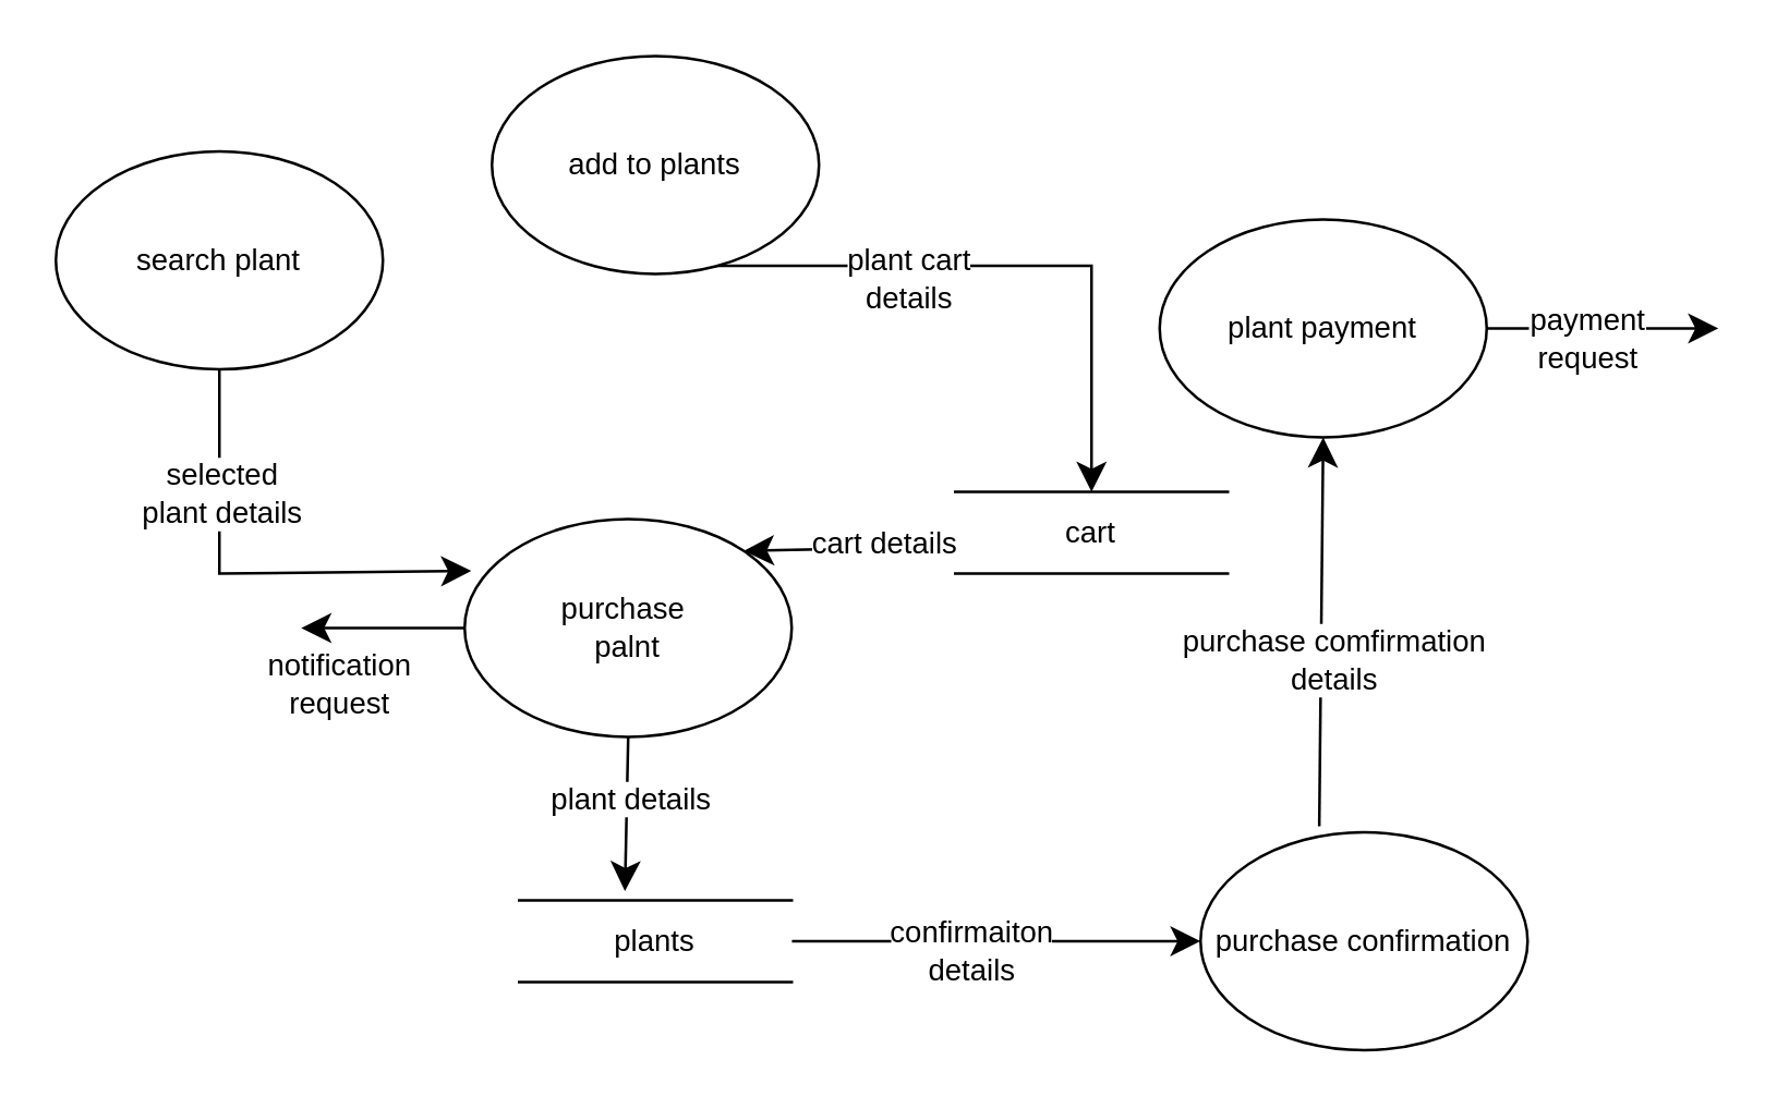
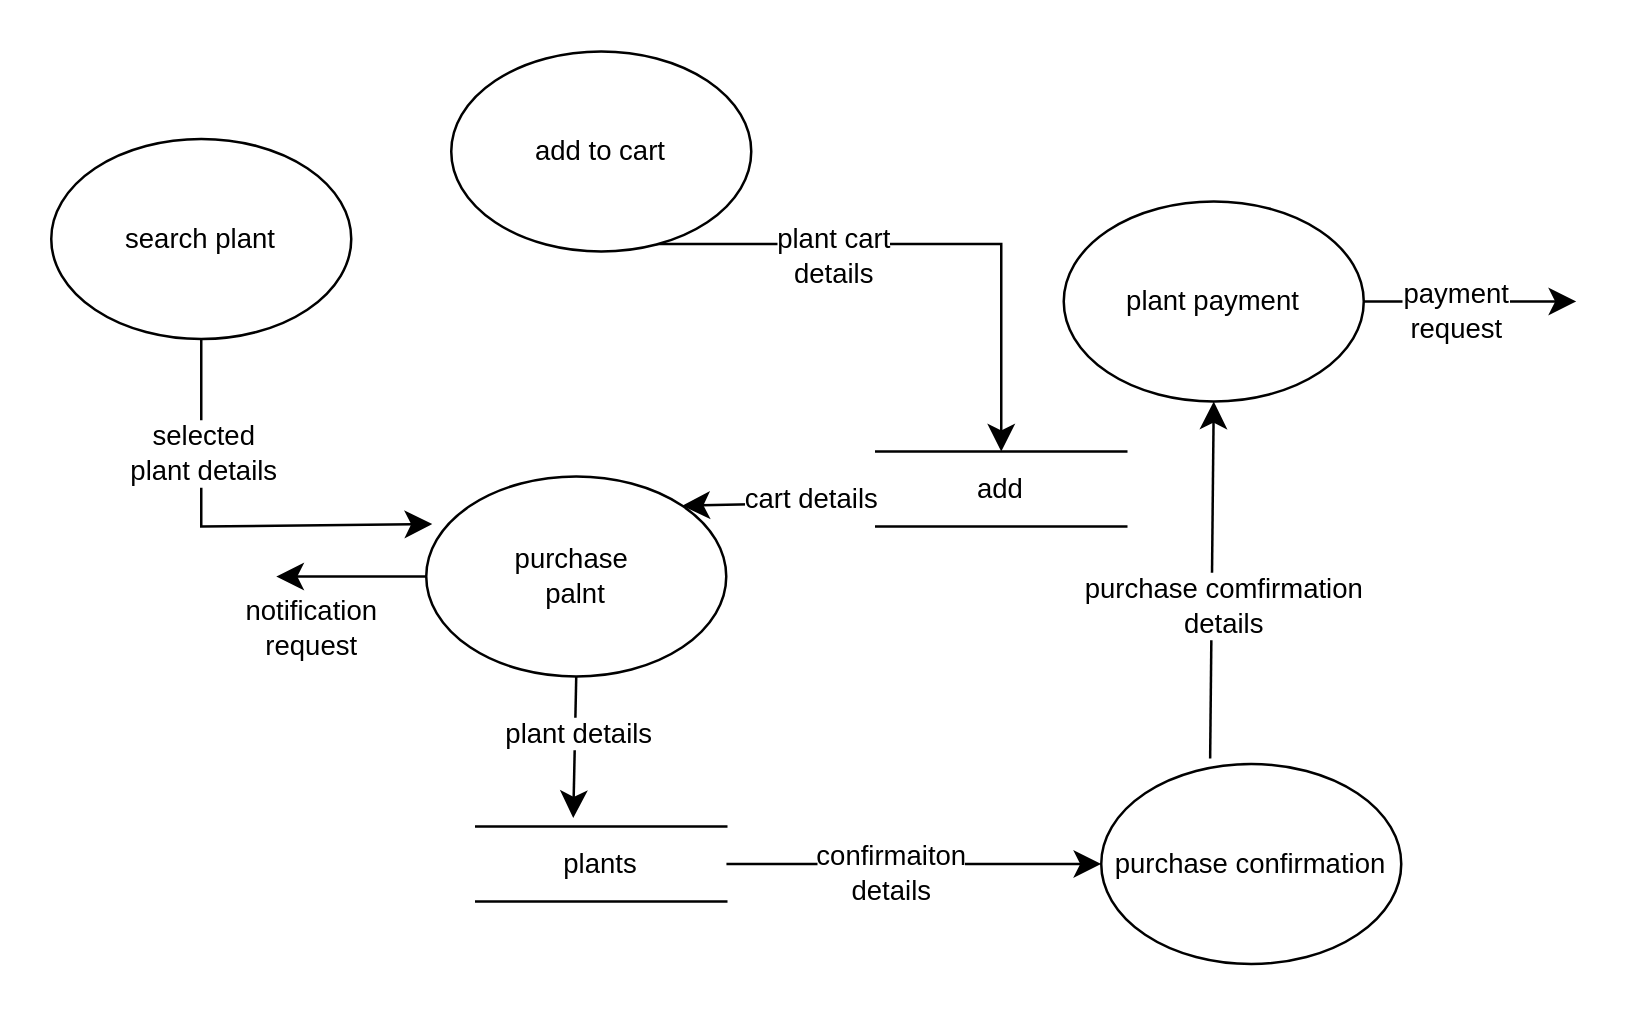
  <mxCell id="0" />
  <mxCell id="1" parent="0" />
  <mxCell id="2" value="purchase confirmation" style="ellipse;whiteSpace=wrap;html=1;fontSize=11;" vertex="1" parent="1"><mxGeometry x="440" y="305" width="120" height="80" as="geometry" /></mxCell>
  <mxCell id="3" style="edgeStyle=none;curved=0;rounded=0;orthogonalLoop=1;jettySize=auto;html=1;exitX=0.643;exitY=0.963;exitDx=0;exitDy=0;fontSize=11;startSize=8;endSize=8;exitPerimeter=0;" edge="1" parent="1" source="5" target="20"><mxGeometry relative="1" as="geometry"><mxPoint x="260" y="10" as="targetPoint" /><Array as="points"><mxPoint x="400" y="97" /></Array></mxGeometry></mxCell>
  <mxCell id="4" value="plant cart &lt;br style=&quot;font-size: 11px;&quot;&gt;details" style="edgeLabel;html=1;align=center;verticalAlign=middle;resizable=0;points=[];fontSize=11;" vertex="1" connectable="0" parent="3"><mxGeometry x="-0.335" y="-4" relative="1" as="geometry"><mxPoint as="offset" /></mxGeometry></mxCell>
- <mxCell id="5" value="add to plants" style="ellipse;whiteSpace=wrap;html=1;fontSize=11;" vertex="1" parent="1"><mxGeometry x="180" y="20" width="120" height="80" as="geometry" /></mxCell>
+ <mxCell id="5" value="add to cart" style="ellipse;whiteSpace=wrap;html=1;fontSize=11;" vertex="1" parent="1"><mxGeometry x="180" y="20" width="120" height="80" as="geometry" /></mxCell>
  <mxCell id="6" style="edgeStyle=none;curved=0;rounded=0;orthogonalLoop=1;jettySize=auto;html=1;exitX=0.5;exitY=1;exitDx=0;exitDy=0;fontSize=11;startSize=8;endSize=8;entryX=0.02;entryY=0.238;entryDx=0;entryDy=0;entryPerimeter=0;" edge="1" parent="1" source="8" target="15"><mxGeometry relative="1" as="geometry"><mxPoint x="180" y="160" as="targetPoint" /><Array as="points"><mxPoint x="80" y="210" /></Array></mxGeometry></mxCell>
  <mxCell id="7" value="selected&lt;br style=&quot;font-size: 11px;&quot;&gt;plant details" style="edgeLabel;html=1;align=center;verticalAlign=middle;resizable=0;points=[];fontSize=11;" vertex="1" connectable="0" parent="6"><mxGeometry x="-0.466" relative="1" as="geometry"><mxPoint as="offset" /></mxGeometry></mxCell>
  <mxCell id="8" value="search plant" style="ellipse;whiteSpace=wrap;html=1;fontSize=11;" vertex="1" parent="1"><mxGeometry x="20" y="55" width="120" height="80" as="geometry" /></mxCell>
  <mxCell id="9" style="edgeStyle=none;curved=1;rounded=0;orthogonalLoop=1;jettySize=auto;html=1;exitX=1;exitY=0.5;exitDx=0;exitDy=0;fontSize=11;startSize=8;endSize=8;" edge="1" parent="1" source="16" target="2"><mxGeometry relative="1" as="geometry" /></mxCell>
  <mxCell id="10" value="confirmaiton&lt;br style=&quot;font-size: 11px;&quot;&gt;details" style="edgeLabel;html=1;align=center;verticalAlign=middle;resizable=0;points=[];fontSize=11;" vertex="1" connectable="0" parent="9"><mxGeometry x="-0.139" y="-3" relative="1" as="geometry"><mxPoint as="offset" /></mxGeometry></mxCell>
  <mxCell id="11" style="edgeStyle=none;curved=1;rounded=0;orthogonalLoop=1;jettySize=auto;html=1;exitX=0;exitY=0.5;exitDx=0;exitDy=0;fontSize=11;startSize=8;endSize=8;" edge="1" parent="1" source="15"><mxGeometry relative="1" as="geometry"><mxPoint x="110" y="230" as="targetPoint" /></mxGeometry></mxCell>
  <mxCell id="12" value="notification&lt;br style=&quot;font-size: 11px;&quot;&gt;request" style="edgeLabel;html=1;align=center;verticalAlign=middle;resizable=0;points=[];fontSize=11;" vertex="1" connectable="0" parent="11"><mxGeometry x="0.245" relative="1" as="geometry"><mxPoint x="-10" y="20" as="offset" /></mxGeometry></mxCell>
  <mxCell id="13" style="edgeStyle=none;curved=1;rounded=0;orthogonalLoop=1;jettySize=auto;html=1;exitX=0.5;exitY=1;exitDx=0;exitDy=0;entryX=0.388;entryY=-0.113;entryDx=0;entryDy=0;fontSize=11;startSize=8;endSize=8;entryPerimeter=0;" edge="1" parent="1" source="15" target="16"><mxGeometry relative="1" as="geometry" /></mxCell>
  <mxCell id="14" value="plant details" style="edgeLabel;html=1;align=center;verticalAlign=middle;resizable=0;points=[];fontSize=11;" vertex="1" connectable="0" parent="13"><mxGeometry x="-0.226" y="1" relative="1" as="geometry"><mxPoint as="offset" /></mxGeometry></mxCell>
  <mxCell id="15" value="purchase&amp;nbsp;&lt;br style=&quot;font-size: 11px;&quot;&gt;palnt" style="ellipse;whiteSpace=wrap;html=1;fontSize=11;" vertex="1" parent="1"><mxGeometry x="170" y="190" width="120" height="80" as="geometry" /></mxCell>
  <mxCell id="16" value="plants" style="html=1;dashed=0;whiteSpace=wrap;shape=partialRectangle;right=0;left=0;fontSize=11;" vertex="1" parent="1"><mxGeometry x="190" y="330" width="100" height="30" as="geometry" /></mxCell>
  <mxCell id="17" style="edgeStyle=none;curved=1;rounded=0;orthogonalLoop=1;jettySize=auto;html=1;exitX=1;exitY=0.5;exitDx=0;exitDy=0;fontSize=11;startSize=8;endSize=8;" edge="1" parent="1" source="19"><mxGeometry relative="1" as="geometry"><mxPoint x="630" y="120" as="targetPoint" /></mxGeometry></mxCell>
  <mxCell id="18" value="payment&lt;br style=&quot;font-size: 11px;&quot;&gt;request" style="edgeLabel;html=1;align=center;verticalAlign=middle;resizable=0;points=[];fontSize=11;" vertex="1" connectable="0" parent="17"><mxGeometry x="-0.152" y="-3" relative="1" as="geometry"><mxPoint as="offset" /></mxGeometry></mxCell>
  <mxCell id="19" value="plant payment" style="ellipse;whiteSpace=wrap;html=1;fontSize=11;" vertex="1" parent="1"><mxGeometry x="425" y="80" width="120" height="80" as="geometry" /></mxCell>
- <mxCell id="20" value="cart" style="html=1;dashed=0;whiteSpace=wrap;shape=partialRectangle;right=0;left=0;fontSize=11;" vertex="1" parent="1"><mxGeometry x="350" y="180" width="100" height="30" as="geometry" /></mxCell>
+ <mxCell id="20" value="add" style="html=1;dashed=0;whiteSpace=wrap;shape=partialRectangle;right=0;left=0;fontSize=11;" vertex="1" parent="1"><mxGeometry x="350" y="180" width="100" height="30" as="geometry" /></mxCell>
  <mxCell id="21" style="edgeStyle=none;curved=1;rounded=0;orthogonalLoop=1;jettySize=auto;html=1;entryX=1;entryY=0;entryDx=0;entryDy=0;fontSize=11;startSize=8;endSize=8;" edge="1" parent="1" target="15"><mxGeometry relative="1" as="geometry"><mxPoint x="350" y="200" as="sourcePoint" /></mxGeometry></mxCell>
  <mxCell id="22" value="cart details" style="edgeLabel;html=1;align=center;verticalAlign=middle;resizable=0;points=[];fontSize=11;" vertex="1" connectable="0" parent="21"><mxGeometry x="-0.307" y="-2" relative="1" as="geometry"><mxPoint x="1" as="offset" /></mxGeometry></mxCell>
  <mxCell id="23" style="edgeStyle=none;curved=1;rounded=0;orthogonalLoop=1;jettySize=auto;html=1;exitX=0.363;exitY=-0.027;exitDx=0;exitDy=0;fontSize=11;startSize=8;endSize=8;exitPerimeter=0;entryX=0.5;entryY=1;entryDx=0;entryDy=0;" edge="1" parent="1" source="2" target="19"><mxGeometry relative="1" as="geometry"><mxPoint x="480" y="100" as="targetPoint" /></mxGeometry></mxCell>
  <mxCell id="24" value="purchase comfirmation&lt;br style=&quot;font-size: 11px;&quot;&gt;details" style="edgeLabel;html=1;align=center;verticalAlign=middle;resizable=0;points=[];fontSize=11;" vertex="1" connectable="0" parent="23"><mxGeometry x="-0.146" y="-4" relative="1" as="geometry"><mxPoint as="offset" /></mxGeometry></mxCell>
